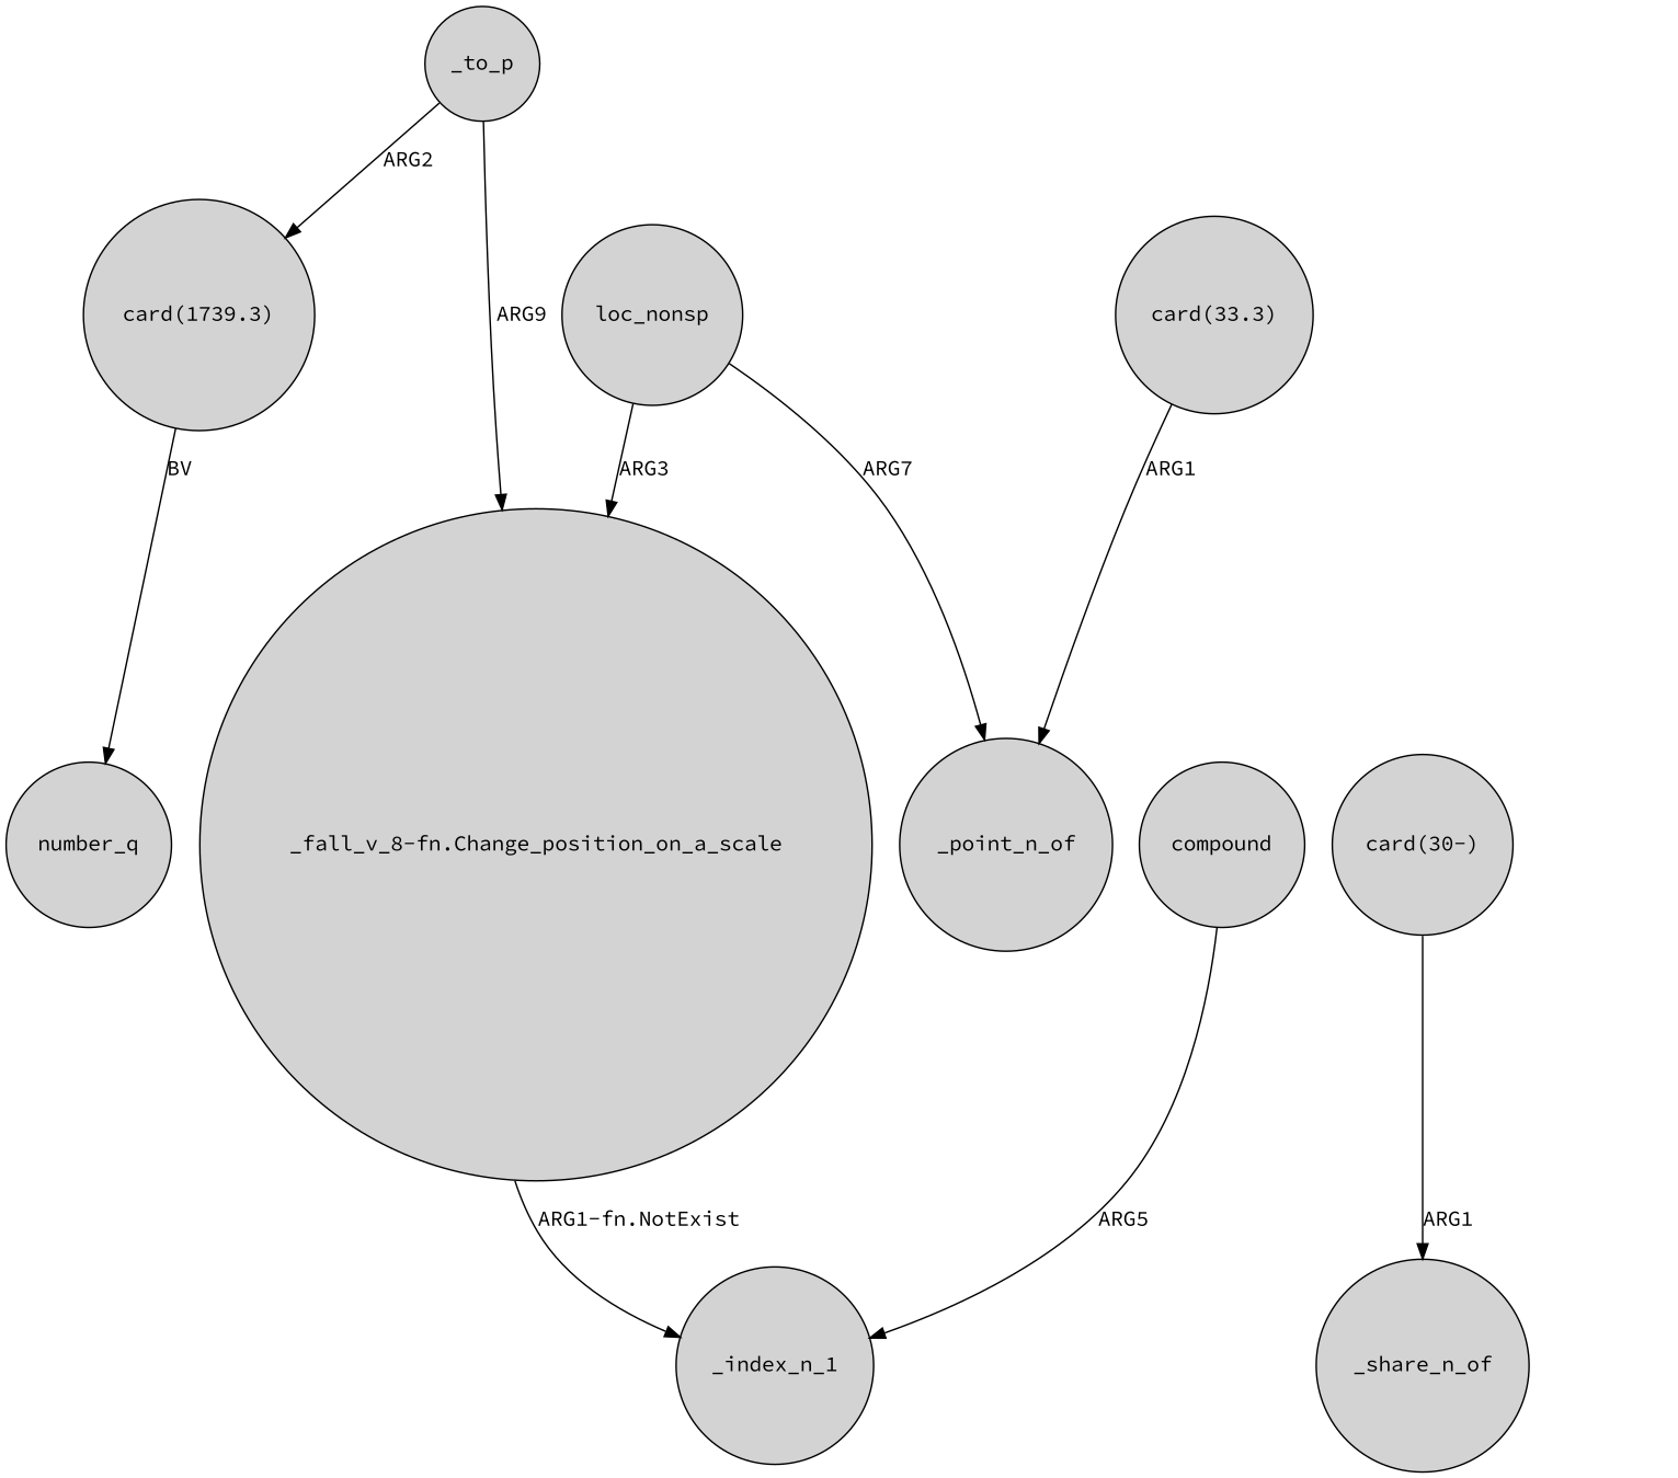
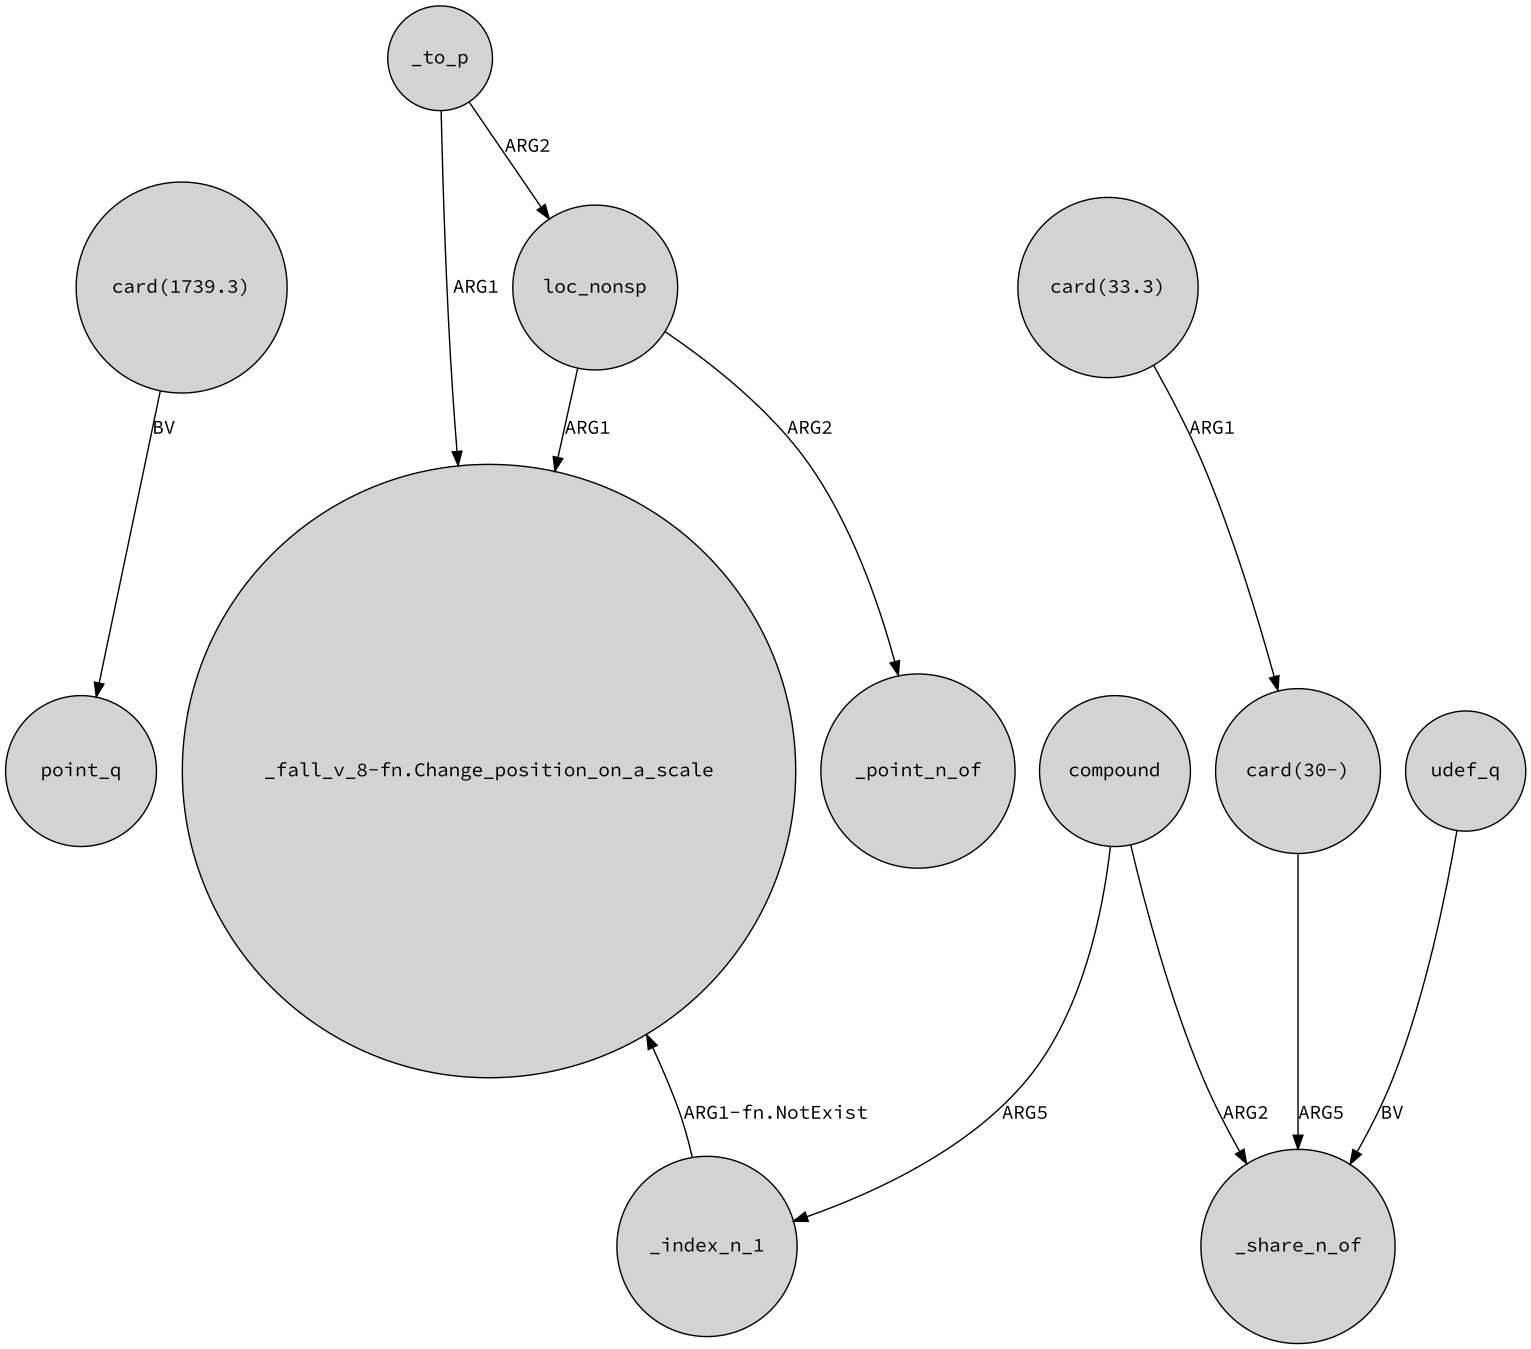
  digraph {
    fontname="Source Code Pro"
    node [fontname="Source Code Pro" shape=circle style=filled]
    edge [fontname="Source Code Pro"]
    _to_p
    "card(1739.3)"
    n3 [label="_fall_v_8-fn.Change_position_on_a_scale"]
-   number_q
+   number_q [label=point_q]
    _index_n_1
    loc_nonsp
    _point_n_of
    "card(33.3)"
    compound
    _share_n_of
    "card(30-)"
-   _to_p -> "card(1739.3)" [label=ARG2]
-   _to_p -> n3 [label=ARG9]
+   udef_q
+   _to_p -> loc_nonsp [label=ARG2]
+   _to_p -> n3 [label=ARG1]
    "card(1739.3)" -> number_q [label=BV]
-   n3 -> _index_n_1 [label="ARG1-fn.NotExist"]
-   loc_nonsp -> n3 [label=ARG3]
-   loc_nonsp -> _point_n_of [label=ARG7]
-   "card(33.3)" -> _point_n_of [label=ARG1]
+   _index_n_1 -> n3 [label="ARG1-fn.NotExist"]
+   loc_nonsp -> n3 [label=ARG1]
+   loc_nonsp -> _point_n_of [label=ARG2]
+   "card(33.3)" -> "card(30-)" [label=ARG1]
    compound -> _index_n_1 [label=ARG5]
-   "card(30-)" -> _share_n_of [label=ARG1]
+   compound -> _share_n_of [label=ARG2]
+   "card(30-)" -> _share_n_of [label=ARG5]
+   udef_q -> _share_n_of [label=BV]
  }
